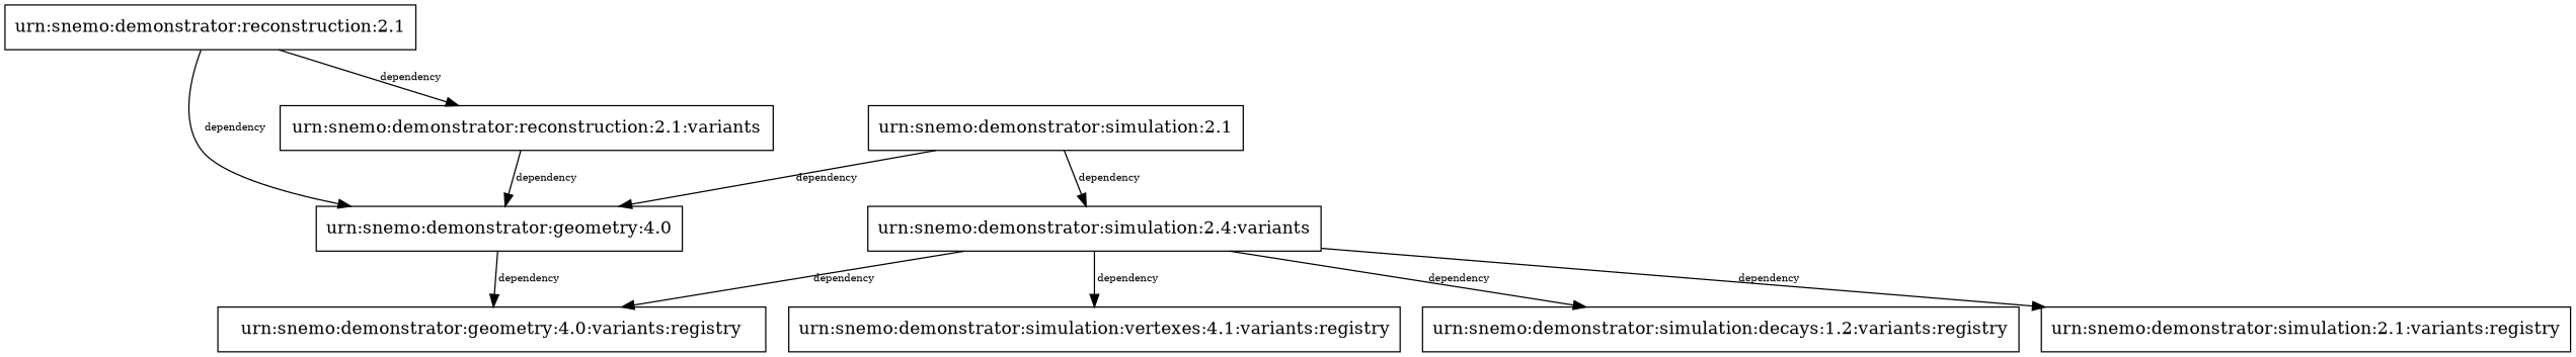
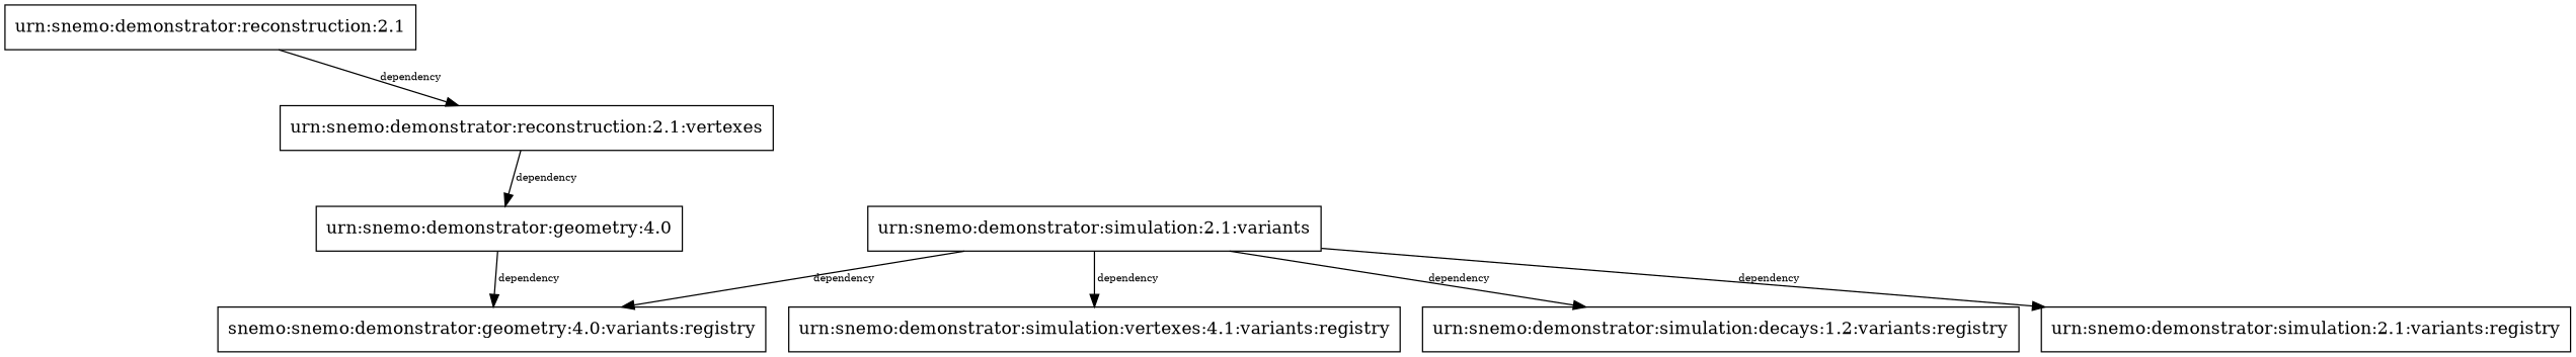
  digraph {
    node [shape=box]
    edge [fontsize=8]
    n1 [label="urn:snemo:demonstrator:geometry:4.0"]
-   n2 [label="urn:snemo:demonstrator:geometry:4.0:variants:registry"]
+   n2 [label="snemo:snemo:demonstrator:geometry:4.0:variants:registry"]
    n3 [label="urn:snemo:demonstrator:simulation:vertexes:4.1:variants:registry"]
    n4 [label="urn:snemo:demonstrator:simulation:decays:1.2:variants:registry"]
    n5 [label="urn:snemo:demonstrator:simulation:2.1:variants:registry"]
-   n6 [label="urn:snemo:demonstrator:simulation:2.4:variants"]
-   n7 [label="urn:snemo:demonstrator:simulation:2.1"]
-   n8 [label="urn:snemo:demonstrator:reconstruction:2.1:variants"]
+   n6 [label="urn:snemo:demonstrator:simulation:2.1:variants"]
+   n8 [label="urn:snemo:demonstrator:reconstruction:2.1:vertexes"]
    n9 [label="urn:snemo:demonstrator:reconstruction:2.1"]
    n1 -> n2 [label=" dependency "]
    n6 -> n2 [label=" dependency "]
    n6 -> n3 [label=" dependency "]
    n6 -> n4 [label=" dependency "]
    n6 -> n5 [label=" dependency "]
-   n7 -> n1 [label=" dependency "]
-   n7 -> n6 [label=" dependency "]
    n8 -> n1 [label=" dependency "]
-   n9 -> n1 [label=" dependency "]
    n9 -> n8 [label=" dependency "]
  }
